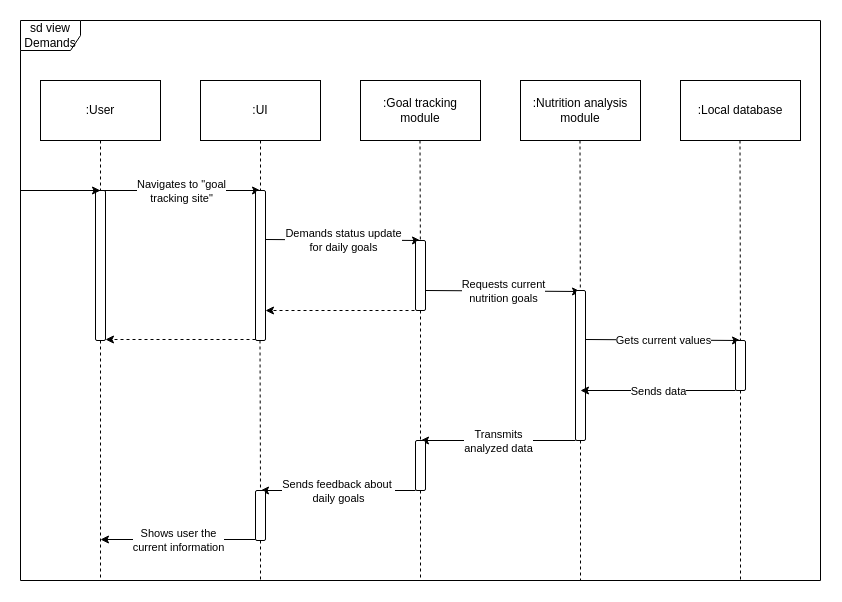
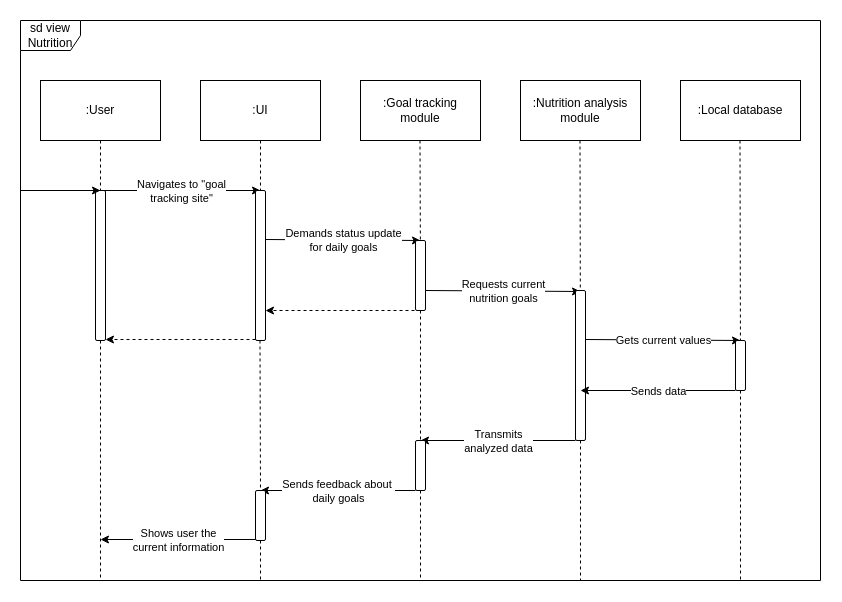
  <mxCell id="0" />
  <mxCell id="1" parent="0" />
  <mxCell id="2" value=":User" style="rounded=0;whiteSpace=wrap;html=1;" parent="1" vertex="1"><mxGeometry x="40" y="80" width="120" height="60" as="geometry" /></mxCell>
  <mxCell id="3" value=":UI" style="rounded=0;whiteSpace=wrap;html=1;" parent="1" vertex="1"><mxGeometry x="200" y="80" width="120" height="60" as="geometry" /></mxCell>
  <mxCell id="4" value="&lt;div&gt;:Goal tracking&lt;/div&gt;&lt;div&gt;module&lt;/div&gt;" style="rounded=0;whiteSpace=wrap;html=1;" parent="1" vertex="1"><mxGeometry x="360" y="80" width="120" height="60" as="geometry" /></mxCell>
  <mxCell id="5" value="&lt;div&gt;:Nutrition analysis module&lt;/div&gt;" style="rounded=0;whiteSpace=wrap;html=1;" parent="1" vertex="1"><mxGeometry x="520" y="80" width="120" height="60" as="geometry" /></mxCell>
  <mxCell id="6" value="" style="endArrow=none;dashed=1;html=1;rounded=0;" parent="1" source="38" edge="1"><mxGeometry width="50" height="50" relative="1" as="geometry"><mxPoint x="100" y="190" as="sourcePoint" /><mxPoint x="100" y="580" as="targetPoint" /></mxGeometry></mxCell>
  <mxCell id="7" value="" style="endArrow=none;dashed=1;html=1;rounded=0;" parent="1" edge="1"><mxGeometry width="50" height="50" relative="1" as="geometry"><mxPoint x="260" y="540" as="sourcePoint" /><mxPoint x="260" y="540" as="targetPoint" /></mxGeometry></mxCell>
  <mxCell id="8" value="" style="endArrow=classic;html=1;rounded=0;" parent="1" edge="1"><mxGeometry relative="1" as="geometry"><mxPoint x="100" y="190" as="sourcePoint" /><mxPoint x="260" y="190" as="targetPoint" /></mxGeometry></mxCell>
  <mxCell id="9" value="Navigates to &quot;goal&lt;div&gt;tracking site&quot;&lt;/div&gt;" style="edgeLabel;resizable=0;html=1;;align=center;verticalAlign=middle;" parent="8" connectable="0" vertex="1"><mxGeometry relative="1" as="geometry" /></mxCell>
  <mxCell id="10" value="" style="endArrow=none;dashed=1;html=1;rounded=0;" parent="1" source="3" target="11" edge="1"><mxGeometry width="50" height="50" relative="1" as="geometry"><mxPoint x="260" y="140" as="sourcePoint" /><mxPoint x="260" y="540" as="targetPoint" /></mxGeometry></mxCell>
  <mxCell id="11" value="" style="rounded=1;whiteSpace=wrap;html=1;" parent="1" vertex="1"><mxGeometry x="255" y="190" width="10" height="150" as="geometry" /></mxCell>
  <mxCell id="12" value="" style="endArrow=none;dashed=1;html=1;rounded=0;" parent="1" edge="1"><mxGeometry width="50" height="50" relative="1" as="geometry"><mxPoint x="420" y="490" as="sourcePoint" /><mxPoint x="420" y="580" as="targetPoint" /></mxGeometry></mxCell>
  <mxCell id="13" value="" style="endArrow=none;dashed=1;html=1;rounded=0;" parent="1" edge="1"><mxGeometry width="50" height="50" relative="1" as="geometry"><mxPoint x="580" y="440" as="sourcePoint" /><mxPoint x="580" y="580" as="targetPoint" /></mxGeometry></mxCell>
  <mxCell id="14" value="" style="endArrow=classic;html=1;rounded=0;" parent="1" edge="1"><mxGeometry relative="1" as="geometry"><mxPoint x="265" y="239" as="sourcePoint" /><mxPoint x="420" y="240" as="targetPoint" /></mxGeometry></mxCell>
  <mxCell id="15" value="&lt;div&gt;Demands status update&lt;/div&gt;&lt;div&gt;for daily goals&lt;/div&gt;" style="edgeLabel;resizable=0;html=1;;align=center;verticalAlign=middle;" parent="14" connectable="0" vertex="1"><mxGeometry relative="1" as="geometry" /></mxCell>
  <mxCell id="16" value="" style="endArrow=none;dashed=1;html=1;rounded=0;" parent="1" target="17" edge="1"><mxGeometry width="50" height="50" relative="1" as="geometry"><mxPoint x="419.5" y="140" as="sourcePoint" /><mxPoint x="419.5" y="550" as="targetPoint" /></mxGeometry></mxCell>
  <mxCell id="17" value="" style="rounded=1;whiteSpace=wrap;html=1;" parent="1" vertex="1"><mxGeometry x="415" y="240" width="10" height="70" as="geometry" /></mxCell>
  <mxCell id="18" value="" style="endArrow=classic;html=1;rounded=0;" parent="1" edge="1"><mxGeometry relative="1" as="geometry"><mxPoint x="425" y="290" as="sourcePoint" /><mxPoint x="580" y="291" as="targetPoint" /></mxGeometry></mxCell>
  <mxCell id="19" value="&lt;div&gt;Requests current&lt;/div&gt;&lt;div&gt;nutrition goals&lt;/div&gt;" style="edgeLabel;resizable=0;html=1;;align=center;verticalAlign=middle;" parent="18" connectable="0" vertex="1"><mxGeometry relative="1" as="geometry" /></mxCell>
  <mxCell id="20" value="" style="endArrow=none;dashed=1;html=1;rounded=0;" parent="1" target="21" edge="1"><mxGeometry width="50" height="50" relative="1" as="geometry"><mxPoint x="579.5" y="140" as="sourcePoint" /><mxPoint x="579.5" y="550" as="targetPoint" /></mxGeometry></mxCell>
  <mxCell id="21" value="" style="rounded=1;whiteSpace=wrap;html=1;" parent="1" vertex="1"><mxGeometry x="575" y="290" width="10" height="150" as="geometry" /></mxCell>
  <mxCell id="22" value="" style="endArrow=classic;html=1;rounded=0;" parent="1" edge="1"><mxGeometry relative="1" as="geometry"><mxPoint x="575" y="440" as="sourcePoint" /><mxPoint x="420" y="440" as="targetPoint" /></mxGeometry></mxCell>
  <mxCell id="23" value="&lt;div&gt;Transmits&lt;/div&gt;&lt;div&gt;analyzed data&lt;/div&gt;" style="edgeLabel;resizable=0;html=1;;align=center;verticalAlign=middle;" parent="22" connectable="0" vertex="1"><mxGeometry relative="1" as="geometry" /></mxCell>
  <mxCell id="24" value="" style="endArrow=classic;html=1;rounded=0;" parent="1" edge="1"><mxGeometry relative="1" as="geometry"><mxPoint x="415" y="490" as="sourcePoint" /><mxPoint x="260" y="490" as="targetPoint" /></mxGeometry></mxCell>
  <mxCell id="25" value="&lt;div&gt;Sends feedback about&amp;nbsp;&lt;/div&gt;&lt;div&gt;daily goals&lt;/div&gt;" style="edgeLabel;resizable=0;html=1;;align=center;verticalAlign=middle;" parent="24" connectable="0" vertex="1"><mxGeometry relative="1" as="geometry" /></mxCell>
  <mxCell id="26" value="" style="endArrow=none;dashed=1;html=1;rounded=0;exitX=0.5;exitY=1;exitDx=0;exitDy=0;" parent="1" edge="1"><mxGeometry width="50" height="50" relative="1" as="geometry"><mxPoint x="260" y="540" as="sourcePoint" /><mxPoint x="260" y="580" as="targetPoint" /></mxGeometry></mxCell>
  <mxCell id="27" value="" style="endArrow=classic;html=1;rounded=0;" parent="1" edge="1"><mxGeometry relative="1" as="geometry"><mxPoint x="255" y="539" as="sourcePoint" /><mxPoint x="100" y="539" as="targetPoint" /></mxGeometry></mxCell>
  <mxCell id="28" value="&lt;div&gt;Shows user the&lt;/div&gt;&lt;div&gt;current information&lt;/div&gt;" style="edgeLabel;resizable=0;html=1;;align=center;verticalAlign=middle;" parent="27" connectable="0" vertex="1"><mxGeometry relative="1" as="geometry" /></mxCell>
  <mxCell id="29" value=":Local database" style="rounded=0;whiteSpace=wrap;html=1;" parent="1" vertex="1"><mxGeometry x="680" y="80" width="120" height="60" as="geometry" /></mxCell>
  <mxCell id="30" value="" style="endArrow=none;dashed=1;html=1;rounded=0;" parent="1" source="34" edge="1"><mxGeometry width="50" height="50" relative="1" as="geometry"><mxPoint x="739.5" y="140" as="sourcePoint" /><mxPoint x="740" y="580" as="targetPoint" /></mxGeometry></mxCell>
  <mxCell id="31" value="" style="endArrow=classic;html=1;rounded=0;" parent="1" edge="1"><mxGeometry relative="1" as="geometry"><mxPoint x="585" y="339" as="sourcePoint" /><mxPoint x="740" y="340" as="targetPoint" /></mxGeometry></mxCell>
  <mxCell id="32" value="Gets current values" style="edgeLabel;resizable=0;html=1;;align=center;verticalAlign=middle;" parent="31" connectable="0" vertex="1"><mxGeometry relative="1" as="geometry" /></mxCell>
  <mxCell id="33" value="" style="endArrow=none;dashed=1;html=1;rounded=0;" parent="1" target="34" edge="1"><mxGeometry width="50" height="50" relative="1" as="geometry"><mxPoint x="739.5" y="140" as="sourcePoint" /><mxPoint x="740" y="540" as="targetPoint" /></mxGeometry></mxCell>
  <mxCell id="34" value="" style="rounded=1;whiteSpace=wrap;html=1;" parent="1" vertex="1"><mxGeometry x="735" y="340" width="10" height="50" as="geometry" /></mxCell>
  <mxCell id="35" value="" style="endArrow=classic;html=1;rounded=0;" parent="1" edge="1"><mxGeometry relative="1" as="geometry"><mxPoint x="735" y="390" as="sourcePoint" /><mxPoint x="580" y="390" as="targetPoint" /></mxGeometry></mxCell>
  <mxCell id="36" value="Sends data" style="edgeLabel;resizable=0;html=1;;align=center;verticalAlign=middle;" parent="35" connectable="0" vertex="1"><mxGeometry relative="1" as="geometry" /></mxCell>
  <mxCell id="37" value="" style="endArrow=none;dashed=1;html=1;rounded=0;" parent="1" source="2" target="38" edge="1"><mxGeometry width="50" height="50" relative="1" as="geometry"><mxPoint x="100" y="140" as="sourcePoint" /><mxPoint x="100" y="580" as="targetPoint" /></mxGeometry></mxCell>
  <mxCell id="38" value="" style="rounded=1;whiteSpace=wrap;html=1;" parent="1" vertex="1"><mxGeometry x="95" y="190" width="10" height="150" as="geometry" /></mxCell>
- <mxCell id="39" value="sd view&lt;div&gt;Demands&lt;/div&gt;" style="shape=umlFrame;whiteSpace=wrap;html=1;pointerEvents=0;" vertex="1" parent="1"><mxGeometry x="20" y="20" width="800" height="560" as="geometry" /></mxCell>
+ <mxCell id="39" value="sd view&lt;div&gt;Nutrition&lt;/div&gt;" style="shape=umlFrame;whiteSpace=wrap;html=1;pointerEvents=0;" vertex="1" parent="1"><mxGeometry x="20" y="20" width="800" height="560" as="geometry" /></mxCell>
  <mxCell id="40" value="" style="endArrow=classic;html=1;rounded=0;dashed=1;" edge="1" parent="1"><mxGeometry relative="1" as="geometry"><mxPoint x="420" y="310" as="sourcePoint" /><mxPoint x="265" y="310" as="targetPoint" /></mxGeometry></mxCell>
  <mxCell id="41" value="" style="endArrow=classic;html=1;rounded=0;dashed=1;" edge="1" parent="1"><mxGeometry relative="1" as="geometry"><mxPoint x="255" y="339" as="sourcePoint" /><mxPoint x="105" y="339" as="targetPoint" /></mxGeometry></mxCell>
  <mxCell id="42" value="" style="rounded=1;whiteSpace=wrap;html=1;" vertex="1" parent="1"><mxGeometry x="415" y="440" width="10" height="50" as="geometry" /></mxCell>
  <mxCell id="43" value="" style="endArrow=none;dashed=1;html=1;rounded=0;exitX=0.5;exitY=1;exitDx=0;exitDy=0;entryX=0.5;entryY=0;entryDx=0;entryDy=0;" edge="1" parent="1" source="17" target="42"><mxGeometry width="50" height="50" relative="1" as="geometry"><mxPoint x="419.5" y="330" as="sourcePoint" /><mxPoint x="419.5" y="420" as="targetPoint" /></mxGeometry></mxCell>
  <mxCell id="44" value="" style="endArrow=none;dashed=1;html=1;rounded=0;entryX=0.5;entryY=0;entryDx=0;entryDy=0;" edge="1" parent="1" target="45"><mxGeometry width="50" height="50" relative="1" as="geometry"><mxPoint x="259.5" y="340" as="sourcePoint" /><mxPoint x="259.5" y="390" as="targetPoint" /></mxGeometry></mxCell>
  <mxCell id="45" value="" style="rounded=1;whiteSpace=wrap;html=1;" vertex="1" parent="1"><mxGeometry x="255" y="490" width="10" height="50" as="geometry" /></mxCell>
  <mxCell id="46" value="" style="endArrow=classic;html=1;rounded=0;" edge="1" parent="1"><mxGeometry relative="1" as="geometry"><mxPoint x="20" y="190" as="sourcePoint" /><mxPoint x="100" y="190" as="targetPoint" /></mxGeometry></mxCell>
